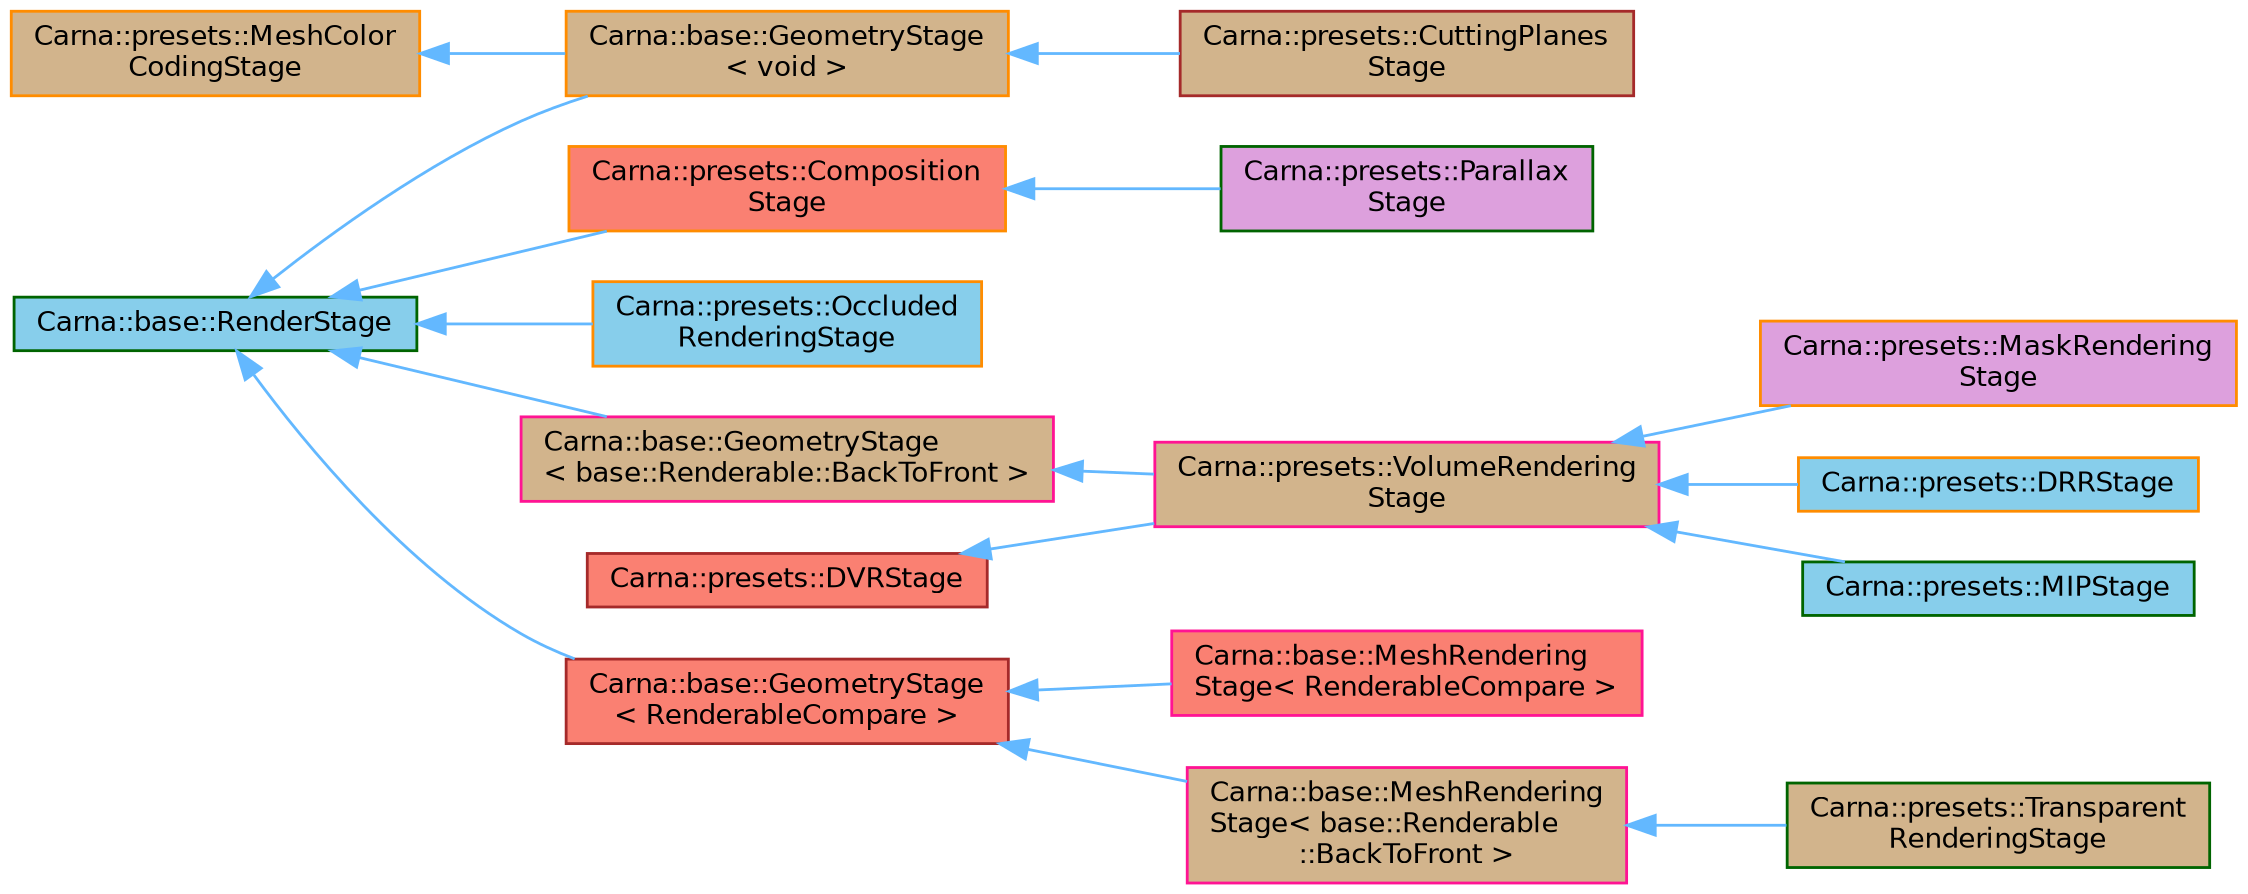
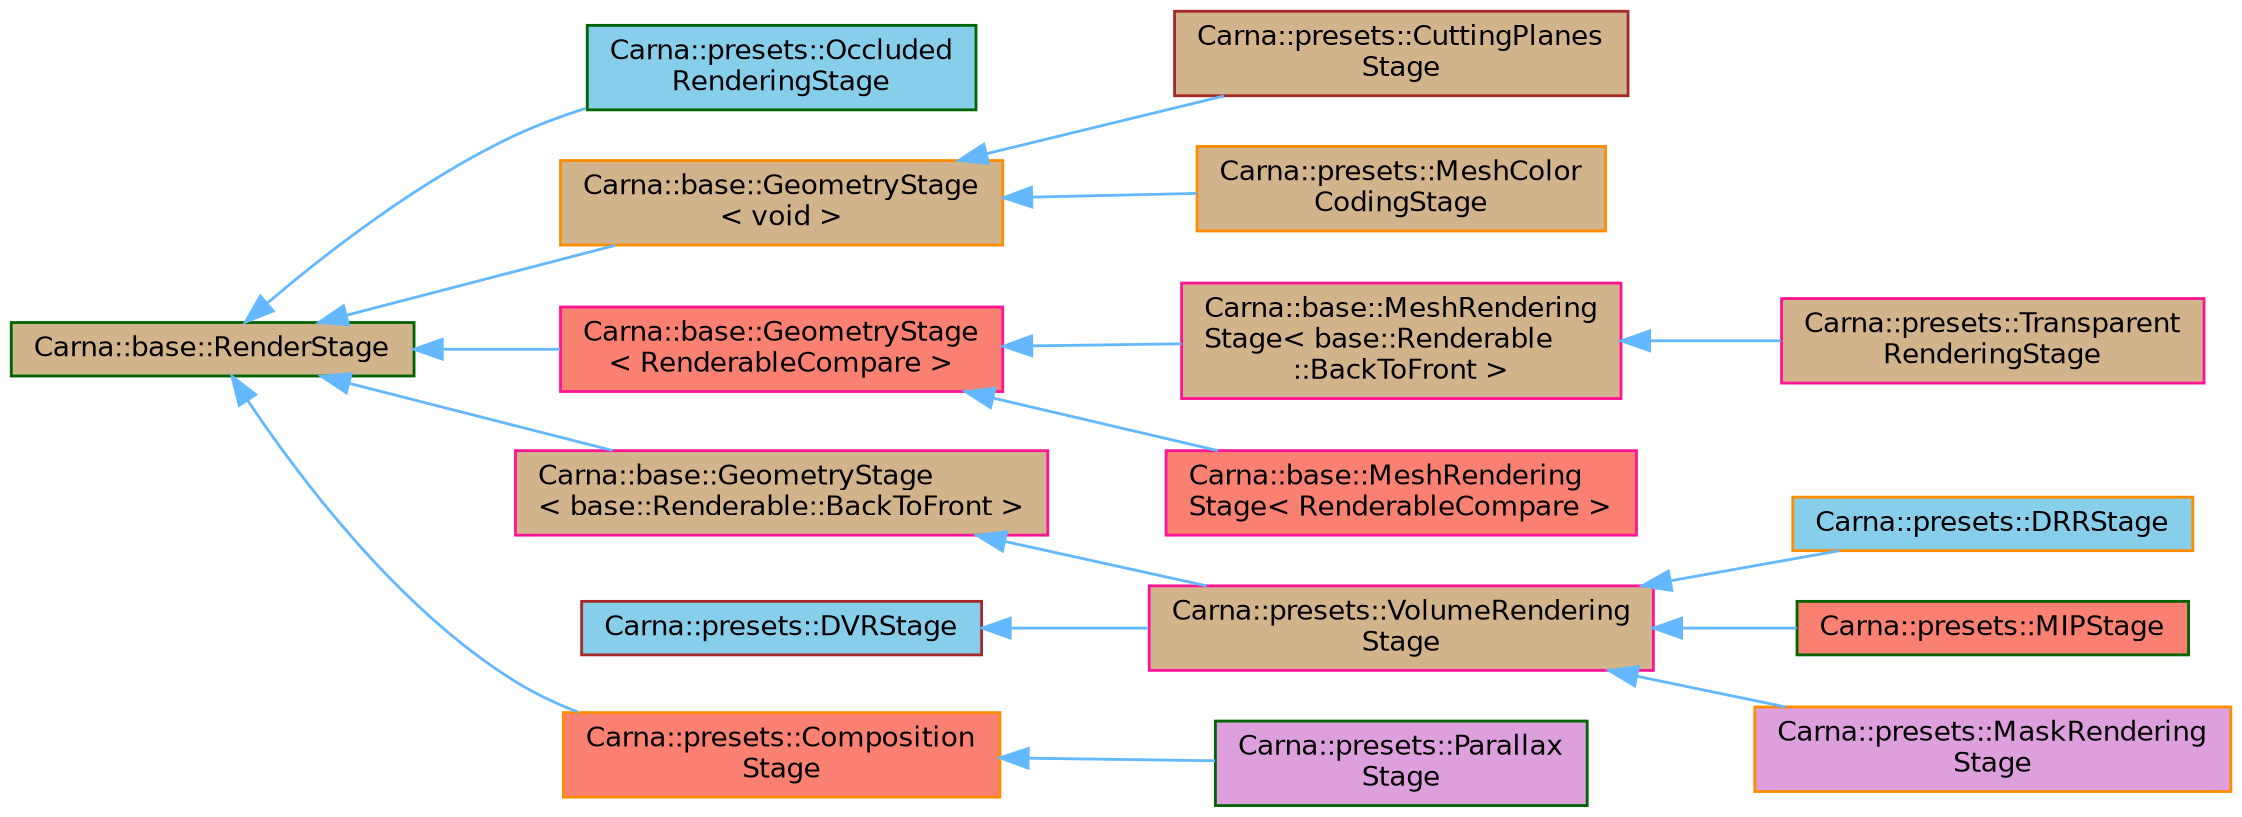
  digraph {
    rankdir=LR
    node [color=deeppink fillcolor=tan fontname=Helvetica fontsize=10 shape=box style=filled]
    edge [color=steelblue1 dir=back fontname=Helvetica fontsize=10 labelfontname=Helvetica labelfontsize=10 style=solid]
-   n1 [color=darkgreen fillcolor=skyblue fontcolor=black height=0.2 label="Carna::base::RenderStage" width=0.4]
+   n1 [color=darkgreen fontcolor=black height=0.2 label="Carna::base::RenderStage" width=0.4]
    n2 [color=darkorange height=0.2 label="Carna::base::GeometryStage\l\< void \>" width=0.4]
    n3 [height=0.2 label="Carna::base::GeometryStage\l\< base::Renderable::BackToFront \>" width=0.4]
-   n4 [color=brown fillcolor=salmon height=0.2 label="Carna::base::GeometryStage\l\< RenderableCompare \>" width=0.4]
+   n4 [fillcolor=salmon height=0.2 label="Carna::base::GeometryStage\l\< RenderableCompare \>" width=0.4]
    n5 [color=darkorange fillcolor=salmon height=0.2 label="Carna::presets::Composition\lStage" width=0.4]
-   n6 [color=darkorange fillcolor=skyblue height=0.2 label="Carna::presets::Occluded\lRenderingStage" width=0.4]
+   n6 [color=darkgreen fillcolor=skyblue height=0.2 label="Carna::presets::Occluded\lRenderingStage" width=0.4]
    n7 [color=brown height=0.2 label="Carna::presets::CuttingPlanes\lStage" width=0.4]
    n8 [color=darkorange height=0.2 label="Carna::presets::MeshColor\lCodingStage" width=0.4]
    n9 [height=0.2 label="Carna::presets::VolumeRendering\lStage" width=0.4]
    n10 [height=0.2 label="Carna::base::MeshRendering\lStage\< base::Renderable\l::BackToFront \>" width=0.4]
    n11 [fillcolor=salmon height=0.2 label="Carna::base::MeshRendering\lStage\< RenderableCompare \>" width=0.4]
    n12 [color=darkgreen fillcolor=plum height=0.2 label="Carna::presets::Parallax\lStage" width=0.4]
    n13 [color=darkorange fillcolor=skyblue height=0.2 label="Carna::presets::DRRStage" width=0.4]
-   n14 [color=darkgreen fillcolor=skyblue height=0.2 label="Carna::presets::MIPStage" width=0.4]
+   n14 [color=darkgreen fillcolor=salmon height=0.2 label="Carna::presets::MIPStage" width=0.4]
    n15 [color=darkorange fillcolor=plum height=0.2 label="Carna::presets::MaskRendering\lStage" width=0.4]
-   n16 [color=brown fillcolor=salmon height=0.2 label="Carna::presets::DVRStage" width=0.4]
-   n17 [color=darkgreen height=0.2 label="Carna::presets::Transparent\lRenderingStage" width=0.4]
+   n16 [color=brown fillcolor=skyblue height=0.2 label="Carna::presets::DVRStage" width=0.4]
+   n17 [height=0.2 label="Carna::presets::Transparent\lRenderingStage" width=0.4]
    n1 -> n2
    n1 -> n3
    n1 -> n4
    n1 -> n5
    n1 -> n6
    n2 -> n7
-   n8 -> n2
+   n2 -> n8
    n3 -> n9
    n4 -> n10
    n4 -> n11
    n5 -> n12
    n9 -> n13
    n9 -> n14
    n9 -> n15
    n10 -> n17
    n16 -> n9
  }
